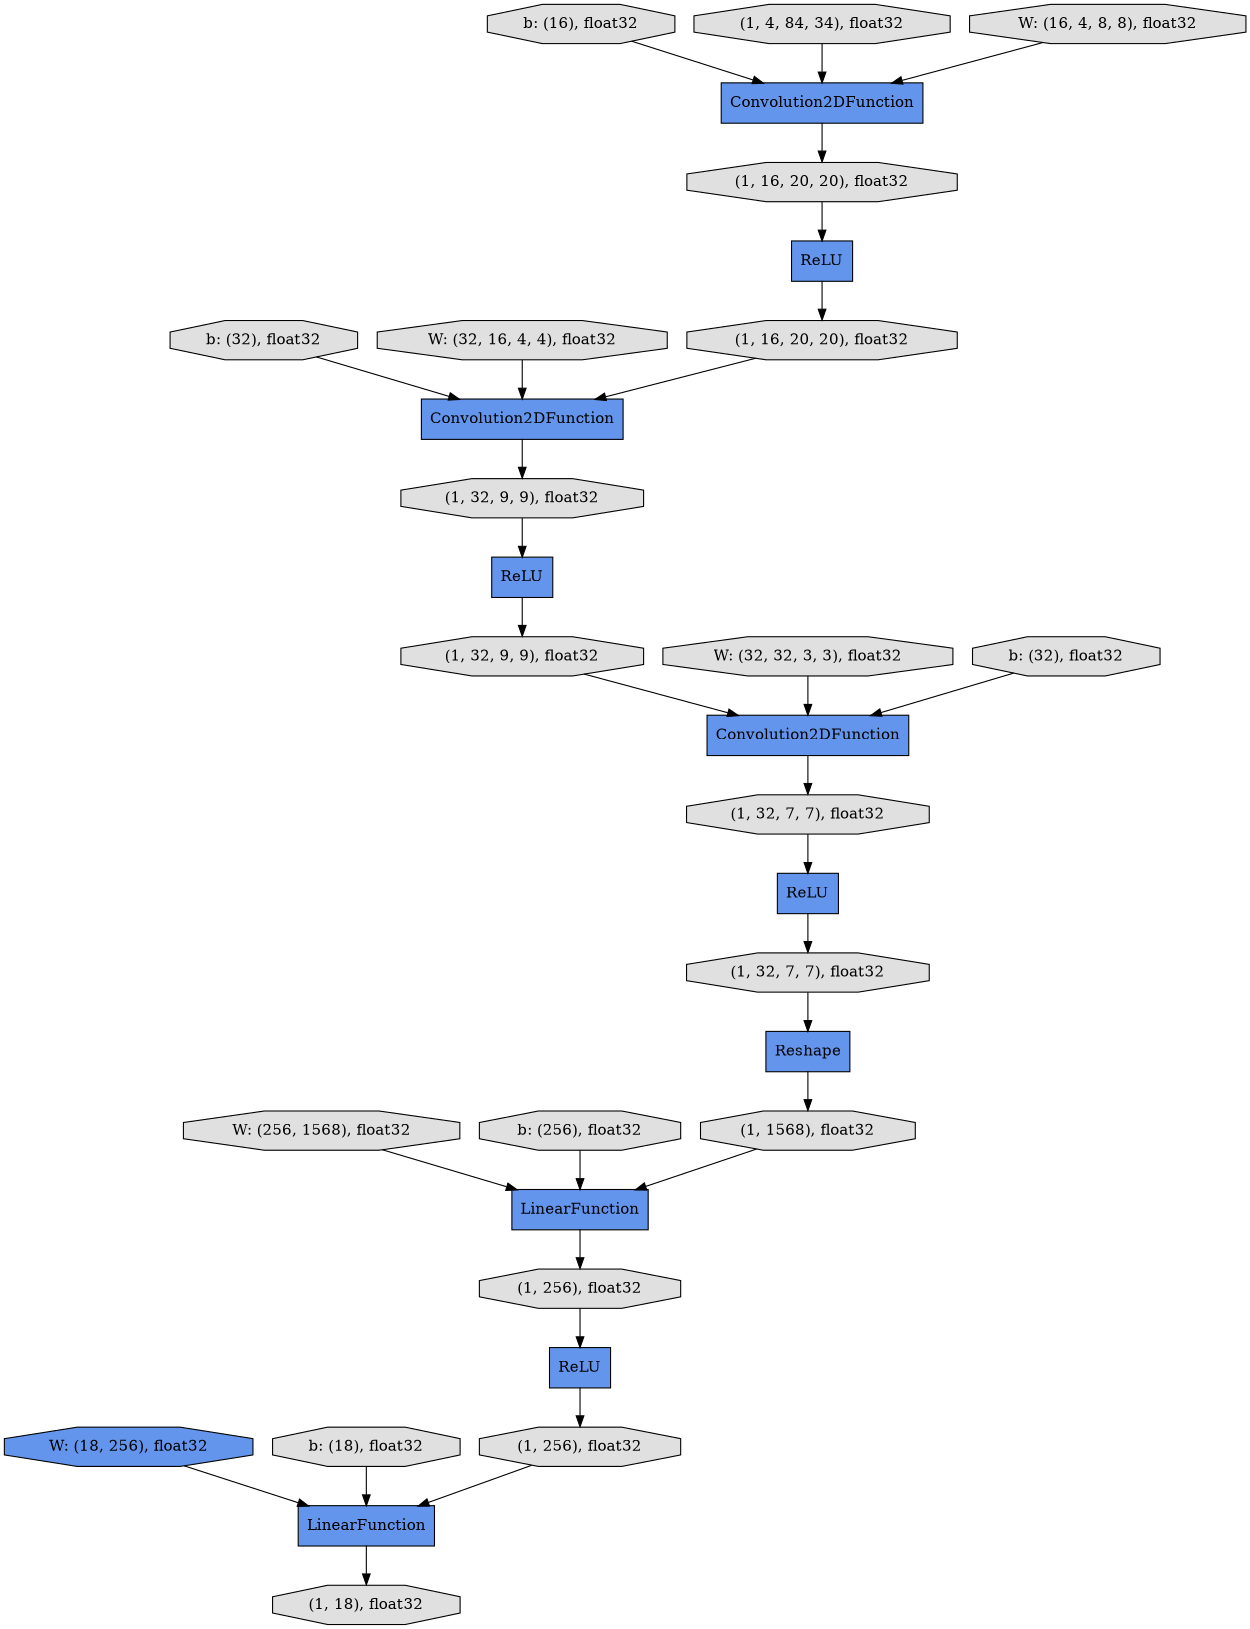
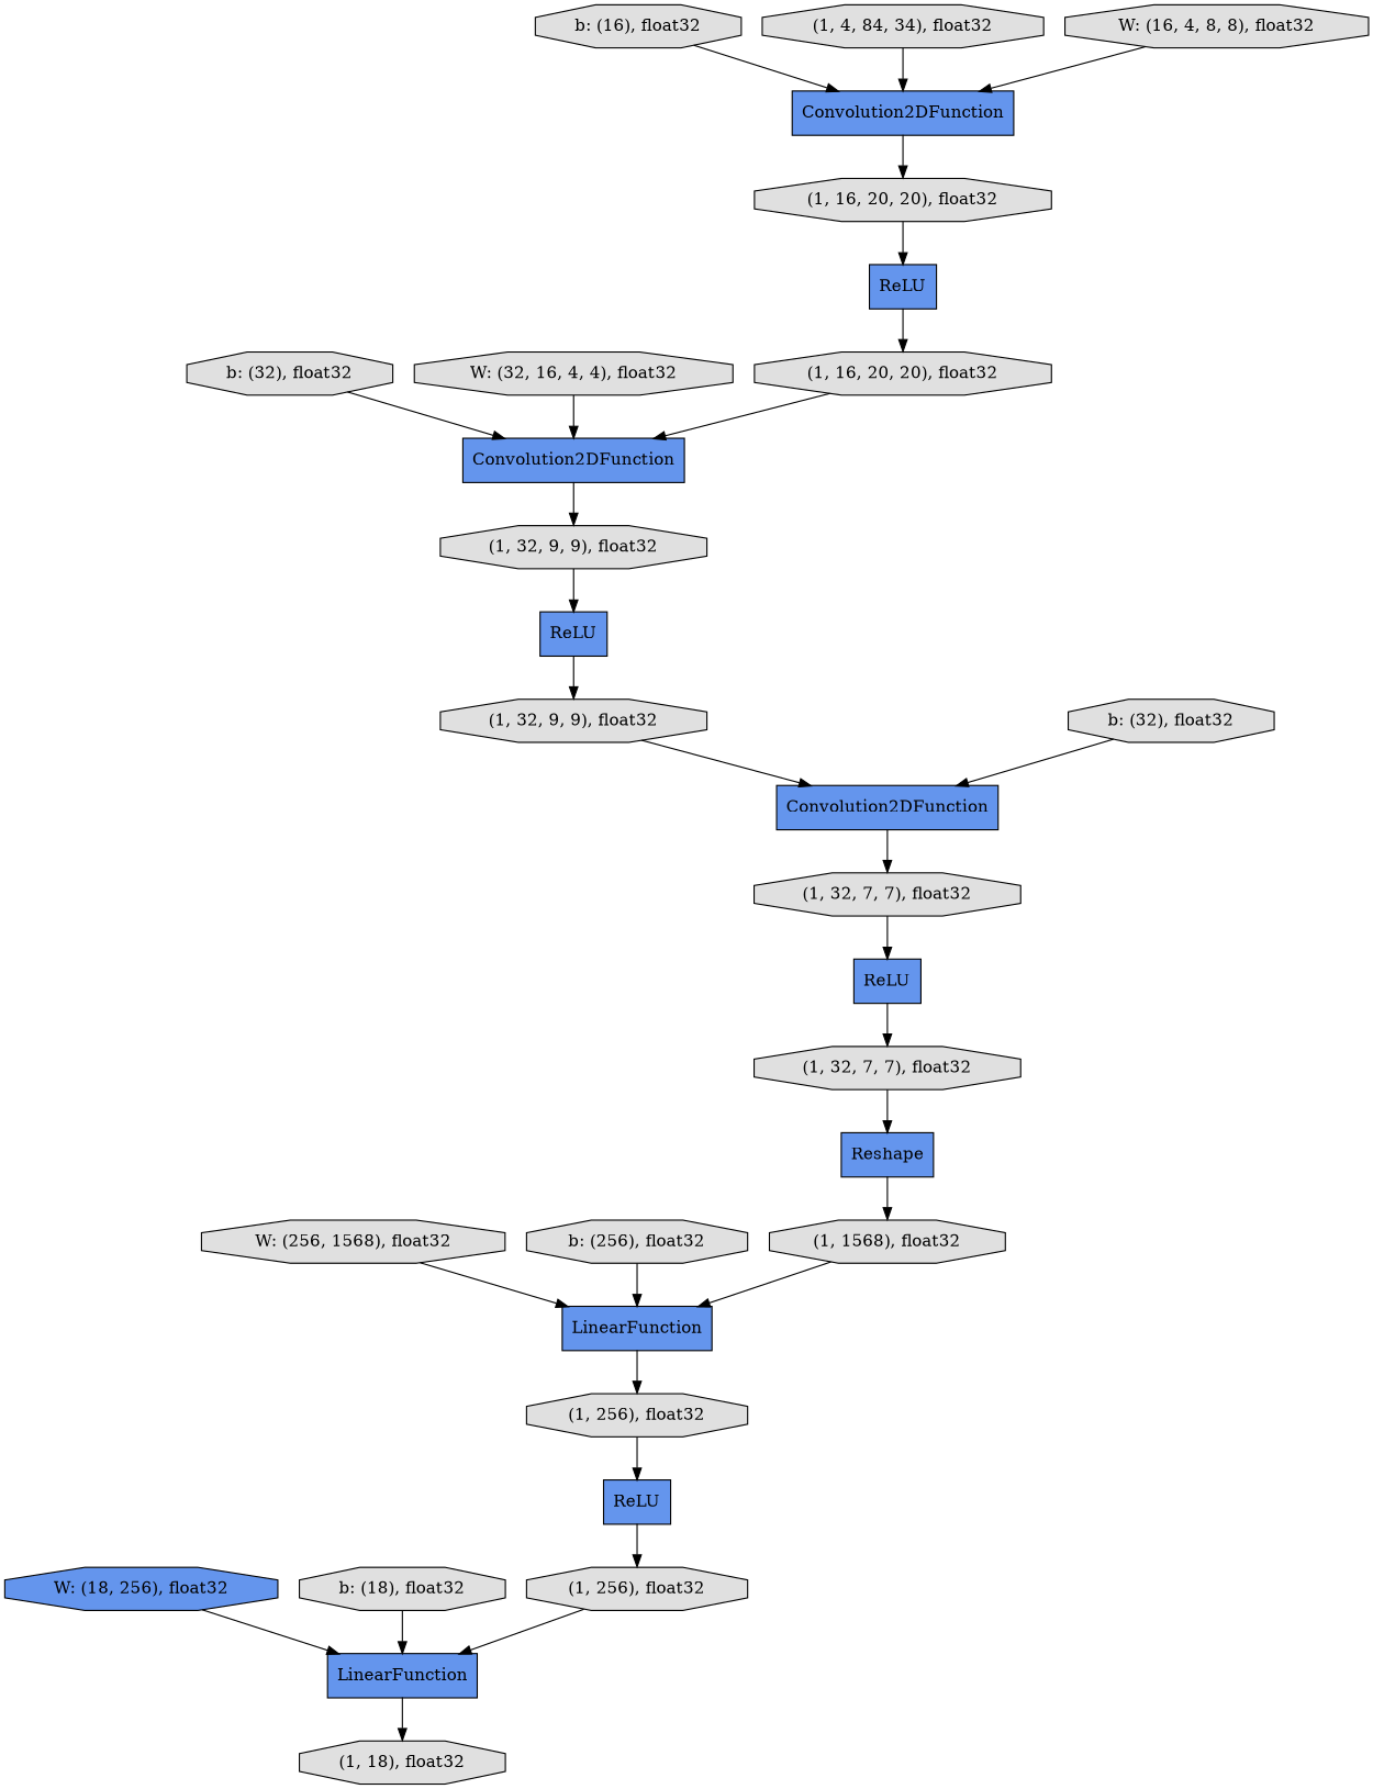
  digraph {
    rankdir=TB
    node [fillcolor="#E0E0E0" shape=octagon style=filled]
    n1 [label="(1, 32, 7, 7), float32"]
    n2 [fillcolor="#6495ED" label=Reshape shape=record]
    n3 [label="(1, 1568), float32"]
    n4 [label="b: (16), float32"]
    n5 [fillcolor="#6495ED" label=Convolution2DFunction shape=record]
    n6 [label="(1, 16, 20, 20), float32"]
    n7 [fillcolor="#6495ED" label="W: (18, 256), float32"]
    n8 [fillcolor="#6495ED" label=LinearFunction shape=record]
    n9 [label="(1, 18), float32"]
    n10 [label="b: (32), float32"]
    n11 [fillcolor="#6495ED" label=Convolution2DFunction shape=record]
    n12 [label="(1, 32, 9, 9), float32"]
    n13 [label="W: (32, 16, 4, 4), float32"]
    n14 [fillcolor="#6495ED" label=LinearFunction shape=record]
    n15 [label="(1, 256), float32"]
    n16 [label="b: (18), float32"]
    n17 [fillcolor="#6495ED" label=ReLU shape=record]
    n18 [label="(1, 256), float32"]
    n19 [label="(1, 32, 9, 9), float32"]
    n20 [fillcolor="#6495ED" label=Convolution2DFunction shape=record]
    n21 [fillcolor="#6495ED" label=ReLU shape=record]
    n22 [label="(1, 4, 84, 34), float32"]
-   n23 [label="W: (32, 32, 3, 3), float32"]
    n24 [label="(1, 32, 7, 7), float32"]
    n25 [fillcolor="#6495ED" label=ReLU shape=record]
    n26 [label="(1, 16, 20, 20), float32"]
    n27 [fillcolor="#6495ED" label=ReLU shape=record]
    n28 [label="b: (32), float32"]
    n29 [label="W: (256, 1568), float32"]
    n30 [label="b: (256), float32"]
    n31 [label="W: (16, 4, 8, 8), float32"]
    n1 -> n2
    n2 -> n3
    n3 -> n14
    n4 -> n5
    n5 -> n6
    n6 -> n25
    n7 -> n8
    n8 -> n9
    n10 -> n11
    n11 -> n12
    n12 -> n17
    n13 -> n11
    n14 -> n15
    n15 -> n21
    n16 -> n8
    n17 -> n19
    n18 -> n8
    n19 -> n20
    n20 -> n24
    n21 -> n18
    n22 -> n5
-   n23 -> n20
    n24 -> n27
    n25 -> n26
    n26 -> n11
    n27 -> n1
    n28 -> n20
    n29 -> n14
    n30 -> n14
    n31 -> n5
  }
